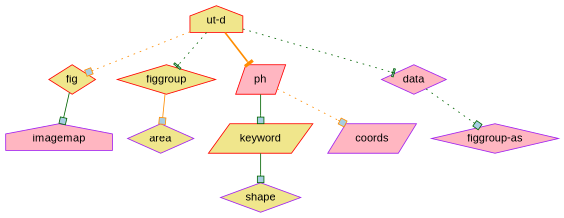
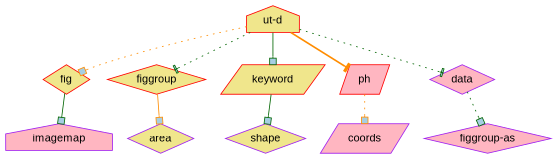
  strict digraph {
    node [color=purple fillcolor=khaki fontname=Arial shape=diamond style=filled]
    edge [arrowhead=box color=darkgreen fillcolor="#a6cee3" style=dotted]
    n1 [color=red label="ut-d" shape=house]
    n2 [color=red label=fig]
    n3 [color=red label=figgroup]
    n4 [color=red label=keyword shape=parallelogram]
    n5 [color=red fillcolor=lightpink label=ph shape=parallelogram]
    n6 [fillcolor=lightpink label=data]
    n7 [fillcolor=lightpink label=imagemap shape=house]
    n8 [label=area]
    n9 [label=shape]
    n10 [fillcolor=lightpink label=coords shape=parallelogram]
    n11 [fillcolor=lightpink label="figgroup-as"]
    n1 -> n2 [color=darkorange]
    n1 -> n3 [arrowhead=tee]
-   n5 -> n4 [style=solid]
+   n1 -> n4 [style=solid]
    n1 -> n5 [arrowhead=tee color=darkorange style=bold]
    n1 -> n6 [arrowhead=tee]
    n2 -> n7 [style=solid]
    n3 -> n8 [color=darkorange style=solid]
    n4 -> n9 [style=solid]
    n5 -> n10 [color=darkorange]
    n6 -> n11
  }
